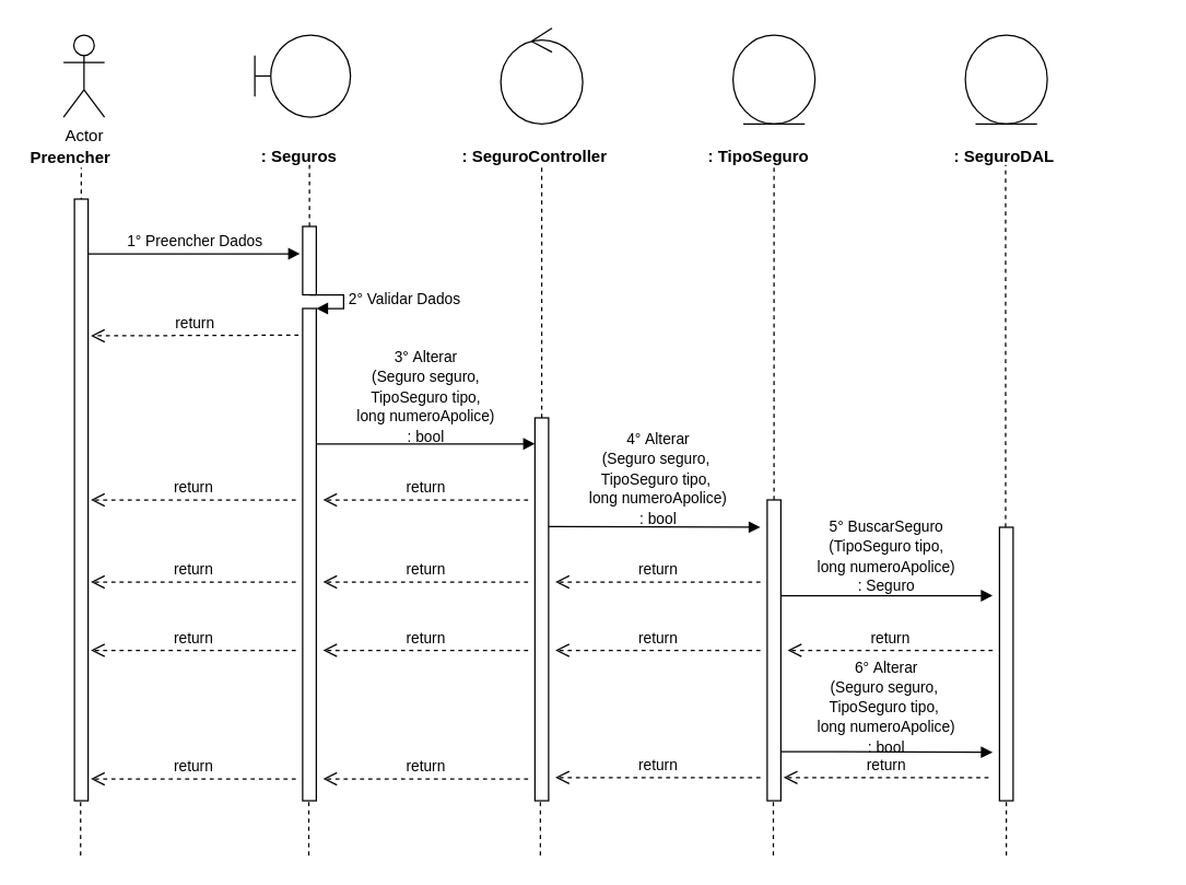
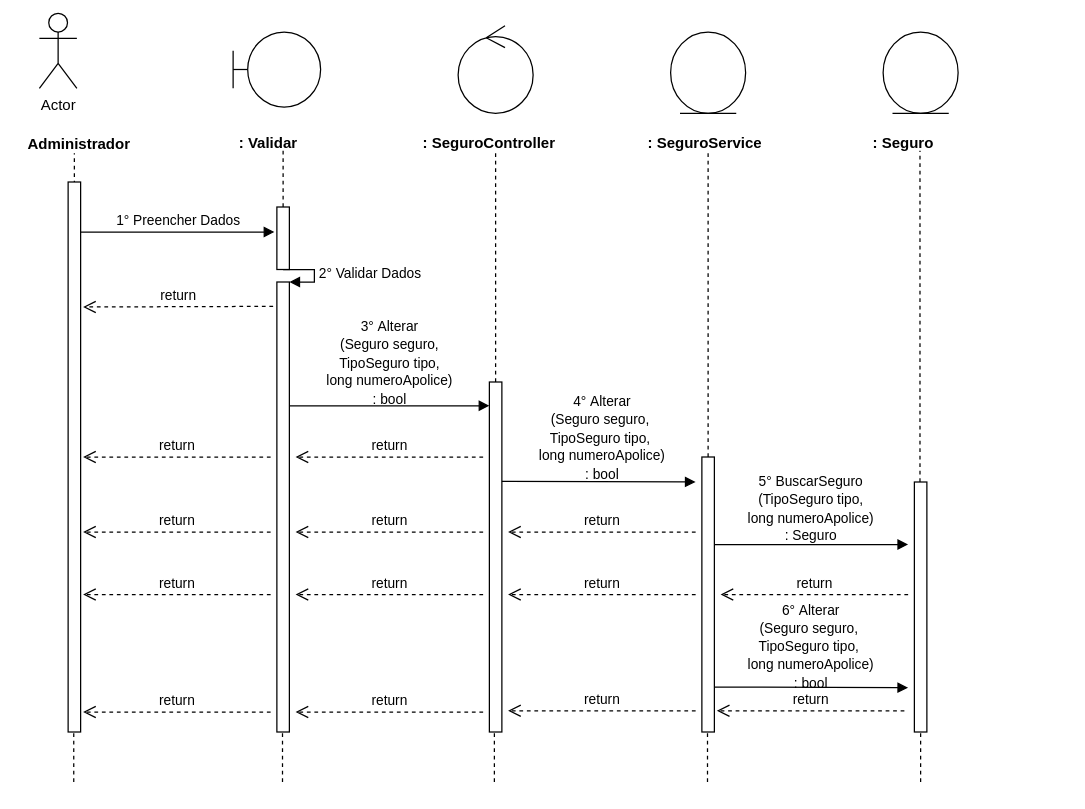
  <mxCell id="0" />
  <mxCell id="1" parent="0" />
- <mxCell id="2" value="Actor" style="shape=umlActor;verticalLabelPosition=bottom;labelBackgroundColor=#ffffff;verticalAlign=top;html=1;" parent="1" vertex="1"><mxGeometry x="46" y="25" width="30" height="60" as="geometry" /></mxCell>
- <mxCell id="3" value="&lt;b&gt;Preencher&lt;/b&gt;" style="text;html=1;resizable=0;points=[];autosize=1;align=left;verticalAlign=top;spacingTop=-4;" parent="1" vertex="1"><mxGeometry x="20" y="105" width="100" height="20" as="geometry" /></mxCell>
+ <mxCell id="2" value="Actor" style="shape=umlActor;verticalLabelPosition=bottom;labelBackgroundColor=#ffffff;verticalAlign=top;html=1;" parent="1" vertex="1"><mxGeometry x="31" y="10" width="30" height="60" as="geometry" /></mxCell>
+ <mxCell id="3" value="&lt;b&gt;Administrador&lt;/b&gt;" style="text;html=1;resizable=0;points=[];autosize=1;align=left;verticalAlign=top;spacingTop=-4;" parent="1" vertex="1"><mxGeometry x="20" y="105" width="100" height="20" as="geometry" /></mxCell>
  <mxCell id="4" value="" style="endArrow=none;dashed=1;html=1;entryX=0.511;entryY=1.25;entryDx=0;entryDy=0;entryPerimeter=0;" parent="1" edge="1"><mxGeometry width="50" height="50" relative="1" as="geometry"><mxPoint x="59" y="465" as="sourcePoint" /><mxPoint x="58.99" y="122" as="targetPoint" /></mxGeometry></mxCell>
  <mxCell id="5" value="" style="shape=umlBoundary;whiteSpace=wrap;html=1;" parent="1" vertex="1"><mxGeometry x="186" y="25" width="70" height="60" as="geometry" /></mxCell>
- <mxCell id="6" value="&lt;b&gt;: Seguros&lt;/b&gt;" style="text;html=1;" parent="1" vertex="1"><mxGeometry x="189" y="100" width="150" height="30" as="geometry" /></mxCell>
+ <mxCell id="6" value="&lt;b&gt;: Validar&lt;/b&gt;" style="text;html=1;" parent="1" vertex="1"><mxGeometry x="189" y="100" width="150" height="30" as="geometry" /></mxCell>
  <mxCell id="7" value="" style="endArrow=none;dashed=1;html=1;entryX=0.511;entryY=1.25;entryDx=0;entryDy=0;entryPerimeter=0;" parent="1" source="18" edge="1"><mxGeometry width="50" height="50" relative="1" as="geometry"><mxPoint x="226" y="465" as="sourcePoint" /><mxPoint x="225.99" y="120" as="targetPoint" /></mxGeometry></mxCell>
  <mxCell id="8" value="" style="ellipse;shape=umlControl;whiteSpace=wrap;html=1;" parent="1" vertex="1"><mxGeometry x="366" y="20" width="60" height="70" as="geometry" /></mxCell>
  <mxCell id="9" value="&lt;b&gt;: SeguroController&lt;/b&gt;" style="text;html=1;" parent="1" vertex="1"><mxGeometry x="336" y="100" width="150" height="30" as="geometry" /></mxCell>
  <mxCell id="10" value="" style="endArrow=none;dashed=1;html=1;entryX=0.511;entryY=1.25;entryDx=0;entryDy=0;entryPerimeter=0;" parent="1" source="25" edge="1"><mxGeometry width="50" height="50" relative="1" as="geometry"><mxPoint x="396" y="465" as="sourcePoint" /><mxPoint x="395.99" y="120" as="targetPoint" /></mxGeometry></mxCell>
  <mxCell id="11" value="" style="ellipse;shape=umlEntity;whiteSpace=wrap;html=1;" parent="1" vertex="1"><mxGeometry x="536" y="25" width="60" height="65" as="geometry" /></mxCell>
- <mxCell id="12" value="&lt;b&gt;: TipoSeguro&lt;/b&gt;" style="text;html=1;" parent="1" vertex="1"><mxGeometry x="516" y="100" width="150" height="30" as="geometry" /></mxCell>
+ <mxCell id="12" value="&lt;b&gt;: SeguroService&lt;/b&gt;" style="text;html=1;" parent="1" vertex="1"><mxGeometry x="516" y="100" width="150" height="30" as="geometry" /></mxCell>
  <mxCell id="13" value="" style="ellipse;shape=umlEntity;whiteSpace=wrap;html=1;" parent="1" vertex="1"><mxGeometry x="706" y="25" width="60" height="65" as="geometry" /></mxCell>
- <mxCell id="14" value="&lt;b&gt;: SeguroDAL&lt;/b&gt;" style="text;html=1;" parent="1" vertex="1"><mxGeometry x="696" y="100" width="150" height="30" as="geometry" /></mxCell>
+ <mxCell id="14" value="&lt;b&gt;: Seguro&lt;/b&gt;" style="text;html=1;" parent="1" vertex="1"><mxGeometry x="696" y="100" width="150" height="30" as="geometry" /></mxCell>
  <mxCell id="15" value="" style="endArrow=none;dashed=1;html=1;entryX=0.511;entryY=1.25;entryDx=0;entryDy=0;entryPerimeter=0;" parent="1" source="30" edge="1"><mxGeometry width="50" height="50" relative="1" as="geometry"><mxPoint x="566" y="464" as="sourcePoint" /><mxPoint x="565.99" y="119" as="targetPoint" /></mxGeometry></mxCell>
  <mxCell id="16" value="" style="endArrow=none;dashed=1;html=1;entryX=0.511;entryY=1.25;entryDx=0;entryDy=0;entryPerimeter=0;" parent="1" source="34" edge="1"><mxGeometry width="50" height="50" relative="1" as="geometry"><mxPoint x="735.5" y="465" as="sourcePoint" /><mxPoint x="735.49" y="120" as="targetPoint" /></mxGeometry></mxCell>
  <mxCell id="17" value="1° Preencher Dados" style="html=1;verticalAlign=bottom;endArrow=block;" parent="1" source="28" edge="1"><mxGeometry width="80" relative="1" as="geometry"><mxPoint x="59" y="185" as="sourcePoint" /><mxPoint x="219" y="185" as="targetPoint" /><mxPoint as="offset" /></mxGeometry></mxCell>
  <mxCell id="18" value="" style="html=1;points=[];perimeter=orthogonalPerimeter;" parent="1" vertex="1"><mxGeometry x="221" y="165" width="10" height="50" as="geometry" /></mxCell>
  <mxCell id="19" value="" style="endArrow=none;dashed=1;html=1;entryX=0.511;entryY=1.25;entryDx=0;entryDy=0;entryPerimeter=0;" parent="1" source="21" target="18" edge="1"><mxGeometry width="50" height="50" relative="1" as="geometry"><mxPoint x="226" y="465" as="sourcePoint" /><mxPoint x="225.99" y="120" as="targetPoint" /></mxGeometry></mxCell>
  <mxCell id="20" value="2° Validar Dados" style="edgeStyle=orthogonalEdgeStyle;html=1;align=left;spacingLeft=2;endArrow=block;rounded=0;entryX=1;entryY=0;" parent="1" target="21" edge="1"><mxGeometry relative="1" as="geometry"><mxPoint x="226" y="215" as="sourcePoint" /><Array as="points"><mxPoint x="251" y="215" /></Array></mxGeometry></mxCell>
  <mxCell id="21" value="" style="html=1;points=[];perimeter=orthogonalPerimeter;" parent="1" vertex="1"><mxGeometry x="221" y="225" width="10" height="360" as="geometry" /></mxCell>
  <mxCell id="22" value="return" style="html=1;verticalAlign=bottom;endArrow=open;dashed=1;endSize=8;" parent="1" edge="1"><mxGeometry relative="1" as="geometry"><mxPoint x="218" y="244.5" as="sourcePoint" /><mxPoint x="66" y="245" as="targetPoint" /></mxGeometry></mxCell>
  <mxCell id="23" value="" style="html=1;verticalAlign=bottom;endArrow=block;" parent="1" edge="1"><mxGeometry width="80" relative="1" as="geometry"><mxPoint x="231" y="324" as="sourcePoint" /><mxPoint x="391" y="324" as="targetPoint" /></mxGeometry></mxCell>
  <mxCell id="24" value="&lt;span style=&quot;font-size: 11px&quot;&gt;3°&amp;nbsp;&lt;/span&gt;&lt;span style=&quot;font-size: 11px&quot;&gt;Alterar&lt;br&gt;(Seguro seguro, &lt;br&gt;TipoSeguro tipo, &lt;br&gt;long numeroApolice)&lt;br&gt;: bool&lt;br&gt;&lt;/span&gt;" style="text;html=1;resizable=0;points=[];autosize=1;align=center;verticalAlign=top;spacingTop=-4;" parent="1" vertex="1"><mxGeometry x="251" y="251" width="120" height="70" as="geometry" /></mxCell>
  <mxCell id="25" value="" style="html=1;points=[];perimeter=orthogonalPerimeter;" parent="1" vertex="1"><mxGeometry x="391" y="305" width="10" height="280" as="geometry" /></mxCell>
  <mxCell id="26" value="return" style="html=1;verticalAlign=bottom;endArrow=open;dashed=1;endSize=8;" parent="1" edge="1"><mxGeometry relative="1" as="geometry"><mxPoint x="386" y="365" as="sourcePoint" /><mxPoint x="236" y="365" as="targetPoint" /></mxGeometry></mxCell>
  <mxCell id="27" value="return" style="html=1;verticalAlign=bottom;endArrow=open;dashed=1;endSize=8;" parent="1" edge="1"><mxGeometry relative="1" as="geometry"><mxPoint x="216" y="365" as="sourcePoint" /><mxPoint x="66" y="365" as="targetPoint" /></mxGeometry></mxCell>
  <mxCell id="28" value="" style="html=1;points=[];perimeter=orthogonalPerimeter;" parent="1" vertex="1"><mxGeometry x="54" y="145" width="10" height="440" as="geometry" /></mxCell>
  <mxCell id="29" value="" style="html=1;verticalAlign=bottom;endArrow=block;" parent="1" edge="1"><mxGeometry width="80" relative="1" as="geometry"><mxPoint x="401" y="384.5" as="sourcePoint" /><mxPoint x="556" y="385" as="targetPoint" /></mxGeometry></mxCell>
  <mxCell id="30" value="" style="html=1;points=[];perimeter=orthogonalPerimeter;" parent="1" vertex="1"><mxGeometry x="561" y="365" width="10" height="220" as="geometry" /></mxCell>
  <mxCell id="31" value="return" style="html=1;verticalAlign=bottom;endArrow=open;dashed=1;endSize=8;" parent="1" edge="1"><mxGeometry relative="1" as="geometry"><mxPoint x="556" y="425" as="sourcePoint" /><mxPoint x="406" y="425" as="targetPoint" /></mxGeometry></mxCell>
  <mxCell id="32" value="return" style="html=1;verticalAlign=bottom;endArrow=open;dashed=1;endSize=8;" parent="1" edge="1"><mxGeometry relative="1" as="geometry"><mxPoint x="386" y="425" as="sourcePoint" /><mxPoint x="236" y="425" as="targetPoint" /></mxGeometry></mxCell>
  <mxCell id="33" value="return" style="html=1;verticalAlign=bottom;endArrow=open;dashed=1;endSize=8;" parent="1" edge="1"><mxGeometry relative="1" as="geometry"><mxPoint x="216" y="425" as="sourcePoint" /><mxPoint x="66" y="425" as="targetPoint" /></mxGeometry></mxCell>
  <mxCell id="34" value="" style="html=1;points=[];perimeter=orthogonalPerimeter;" parent="1" vertex="1"><mxGeometry x="731" y="385" width="10" height="200" as="geometry" /></mxCell>
  <mxCell id="35" value="" style="html=1;verticalAlign=bottom;endArrow=block;" parent="1" edge="1"><mxGeometry width="80" relative="1" as="geometry"><mxPoint x="571" y="435" as="sourcePoint" /><mxPoint x="726" y="435" as="targetPoint" /></mxGeometry></mxCell>
  <mxCell id="36" value="return" style="html=1;verticalAlign=bottom;endArrow=open;dashed=1;endSize=8;" parent="1" edge="1"><mxGeometry relative="1" as="geometry"><mxPoint x="726" y="475" as="sourcePoint" /><mxPoint x="576" y="475" as="targetPoint" /></mxGeometry></mxCell>
  <mxCell id="37" value="return" style="html=1;verticalAlign=bottom;endArrow=open;dashed=1;endSize=8;" parent="1" edge="1"><mxGeometry relative="1" as="geometry"><mxPoint x="556" y="475" as="sourcePoint" /><mxPoint x="406" y="475" as="targetPoint" /></mxGeometry></mxCell>
  <mxCell id="38" value="return" style="html=1;verticalAlign=bottom;endArrow=open;dashed=1;endSize=8;" parent="1" edge="1"><mxGeometry relative="1" as="geometry"><mxPoint x="386" y="475" as="sourcePoint" /><mxPoint x="236" y="475" as="targetPoint" /></mxGeometry></mxCell>
  <mxCell id="39" value="return" style="html=1;verticalAlign=bottom;endArrow=open;dashed=1;endSize=8;" parent="1" edge="1"><mxGeometry relative="1" as="geometry"><mxPoint x="216" y="475" as="sourcePoint" /><mxPoint x="66" y="475" as="targetPoint" /></mxGeometry></mxCell>
  <mxCell id="40" value="" style="html=1;verticalAlign=bottom;endArrow=block;" parent="1" edge="1"><mxGeometry width="80" relative="1" as="geometry"><mxPoint x="571" y="549" as="sourcePoint" /><mxPoint x="726" y="549.5" as="targetPoint" /></mxGeometry></mxCell>
  <mxCell id="41" value="return" style="html=1;verticalAlign=bottom;endArrow=open;dashed=1;endSize=8;" parent="1" edge="1"><mxGeometry relative="1" as="geometry"><mxPoint x="723" y="568" as="sourcePoint" /><mxPoint x="573" y="568" as="targetPoint" /></mxGeometry></mxCell>
  <mxCell id="42" value="return" style="html=1;verticalAlign=bottom;endArrow=open;dashed=1;endSize=8;" parent="1" edge="1"><mxGeometry relative="1" as="geometry"><mxPoint x="556" y="568" as="sourcePoint" /><mxPoint x="406" y="568" as="targetPoint" /></mxGeometry></mxCell>
  <mxCell id="43" value="return" style="html=1;verticalAlign=bottom;endArrow=open;dashed=1;endSize=8;" parent="1" edge="1"><mxGeometry relative="1" as="geometry"><mxPoint x="386" y="569" as="sourcePoint" /><mxPoint x="236" y="569" as="targetPoint" /></mxGeometry></mxCell>
  <mxCell id="44" value="return" style="html=1;verticalAlign=bottom;endArrow=open;dashed=1;endSize=8;" parent="1" edge="1"><mxGeometry relative="1" as="geometry"><mxPoint x="216" y="569" as="sourcePoint" /><mxPoint x="66" y="569" as="targetPoint" /></mxGeometry></mxCell>
  <mxCell id="45" value="" style="endArrow=none;dashed=1;html=1;" parent="1" edge="1"><mxGeometry width="50" height="50" relative="1" as="geometry"><mxPoint x="58.5" y="625" as="sourcePoint" /><mxPoint x="58.5" y="585" as="targetPoint" /></mxGeometry></mxCell>
  <mxCell id="46" value="" style="endArrow=none;dashed=1;html=1;" parent="1" edge="1"><mxGeometry width="50" height="50" relative="1" as="geometry"><mxPoint x="225.5" y="625" as="sourcePoint" /><mxPoint x="225.5" y="585" as="targetPoint" /></mxGeometry></mxCell>
  <mxCell id="47" value="" style="endArrow=none;dashed=1;html=1;" parent="1" edge="1"><mxGeometry width="50" height="50" relative="1" as="geometry"><mxPoint x="395" y="625" as="sourcePoint" /><mxPoint x="395" y="585" as="targetPoint" /></mxGeometry></mxCell>
  <mxCell id="48" value="" style="endArrow=none;dashed=1;html=1;" parent="1" edge="1"><mxGeometry width="50" height="50" relative="1" as="geometry"><mxPoint x="565.5" y="625" as="sourcePoint" /><mxPoint x="565.5" y="585" as="targetPoint" /></mxGeometry></mxCell>
  <mxCell id="49" value="" style="endArrow=none;dashed=1;html=1;" parent="1" edge="1"><mxGeometry width="50" height="50" relative="1" as="geometry"><mxPoint x="736" y="625" as="sourcePoint" /><mxPoint x="736" y="585" as="targetPoint" /></mxGeometry></mxCell>
  <mxCell id="50" value="&lt;span style=&quot;font-size: 11px&quot;&gt;4°&amp;nbsp;&lt;/span&gt;&lt;span style=&quot;font-size: 11px&quot;&gt;Alterar&lt;/span&gt;&lt;br style=&quot;font-size: 11px&quot;&gt;&lt;span style=&quot;font-size: 11px&quot;&gt;(Seguro seguro,&amp;nbsp;&lt;/span&gt;&lt;br style=&quot;font-size: 11px&quot;&gt;&lt;span style=&quot;font-size: 11px&quot;&gt;TipoSeguro tipo,&amp;nbsp;&lt;/span&gt;&lt;br style=&quot;font-size: 11px&quot;&gt;&lt;span style=&quot;font-size: 11px&quot;&gt;long numeroApolice)&lt;/span&gt;&lt;br style=&quot;font-size: 11px&quot;&gt;&lt;span style=&quot;font-size: 11px&quot;&gt;: bool&lt;/span&gt;" style="text;html=1;resizable=0;points=[];autosize=1;align=center;verticalAlign=top;spacingTop=-4;" parent="1" vertex="1"><mxGeometry x="421" y="311" width="120" height="70" as="geometry" /></mxCell>
  <mxCell id="51" value="&lt;span style=&quot;font-size: 11px&quot;&gt;5° BuscarSeguro&lt;br&gt;(TipoSeguro tipo, &lt;br&gt;long numeroApolice) &lt;br&gt;: Seguro&lt;/span&gt;" style="text;html=1;resizable=0;points=[];autosize=1;align=center;verticalAlign=top;spacingTop=-4;" parent="1" vertex="1"><mxGeometry x="588" y="375" width="120" height="60" as="geometry" /></mxCell>
  <mxCell id="52" value="&lt;span style=&quot;font-size: 11px&quot;&gt;6°&amp;nbsp;&lt;/span&gt;&lt;span style=&quot;font-size: 11px&quot;&gt;Alterar&lt;/span&gt;&lt;br style=&quot;font-size: 11px&quot;&gt;&lt;span style=&quot;font-size: 11px&quot;&gt;(Seguro seguro,&amp;nbsp;&lt;/span&gt;&lt;br style=&quot;font-size: 11px&quot;&gt;&lt;span style=&quot;font-size: 11px&quot;&gt;TipoSeguro tipo,&amp;nbsp;&lt;/span&gt;&lt;br style=&quot;font-size: 11px&quot;&gt;&lt;span style=&quot;font-size: 11px&quot;&gt;long numeroApolice)&lt;/span&gt;&lt;br style=&quot;font-size: 11px&quot;&gt;&lt;span style=&quot;font-size: 11px&quot;&gt;: bool&lt;/span&gt;" style="text;html=1;resizable=0;points=[];autosize=1;align=center;verticalAlign=top;spacingTop=-4;" parent="1" vertex="1"><mxGeometry x="588" y="478" width="120" height="70" as="geometry" /></mxCell>
